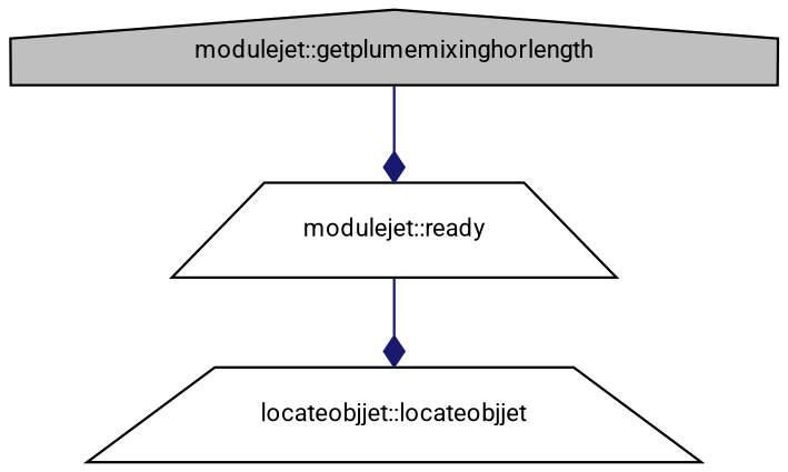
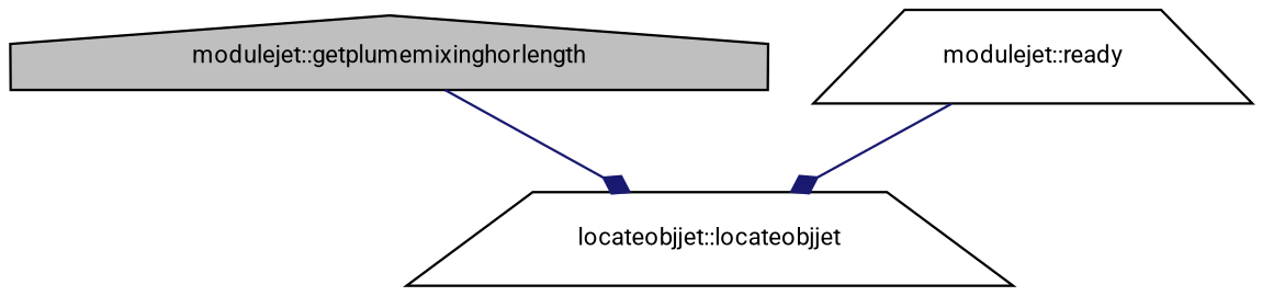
  digraph {
    fontname=Roboto
    rankdir=TB
    node [color=black fillcolor=white fontname=Roboto fontsize=10 shape=trapezium style=filled]
    edge [arrowhead=diamond color=midnightblue fontname=Roboto fontsize=10 labelfontname=Helvetica labelfontsize=10 style=solid]
    n1 [fillcolor=grey75 fontcolor=black height=0.2 label="modulejet::getplumemixinghorlength" shape=house width=0.4]
    n2 [height=0.2 label="modulejet::ready" width=0.4]
    n3 [height=0.2 label="locateobjjet::locateobjjet" width=0.4]
-   n1 -> n2
+   n1 -> n3
    n2 -> n3
  }
